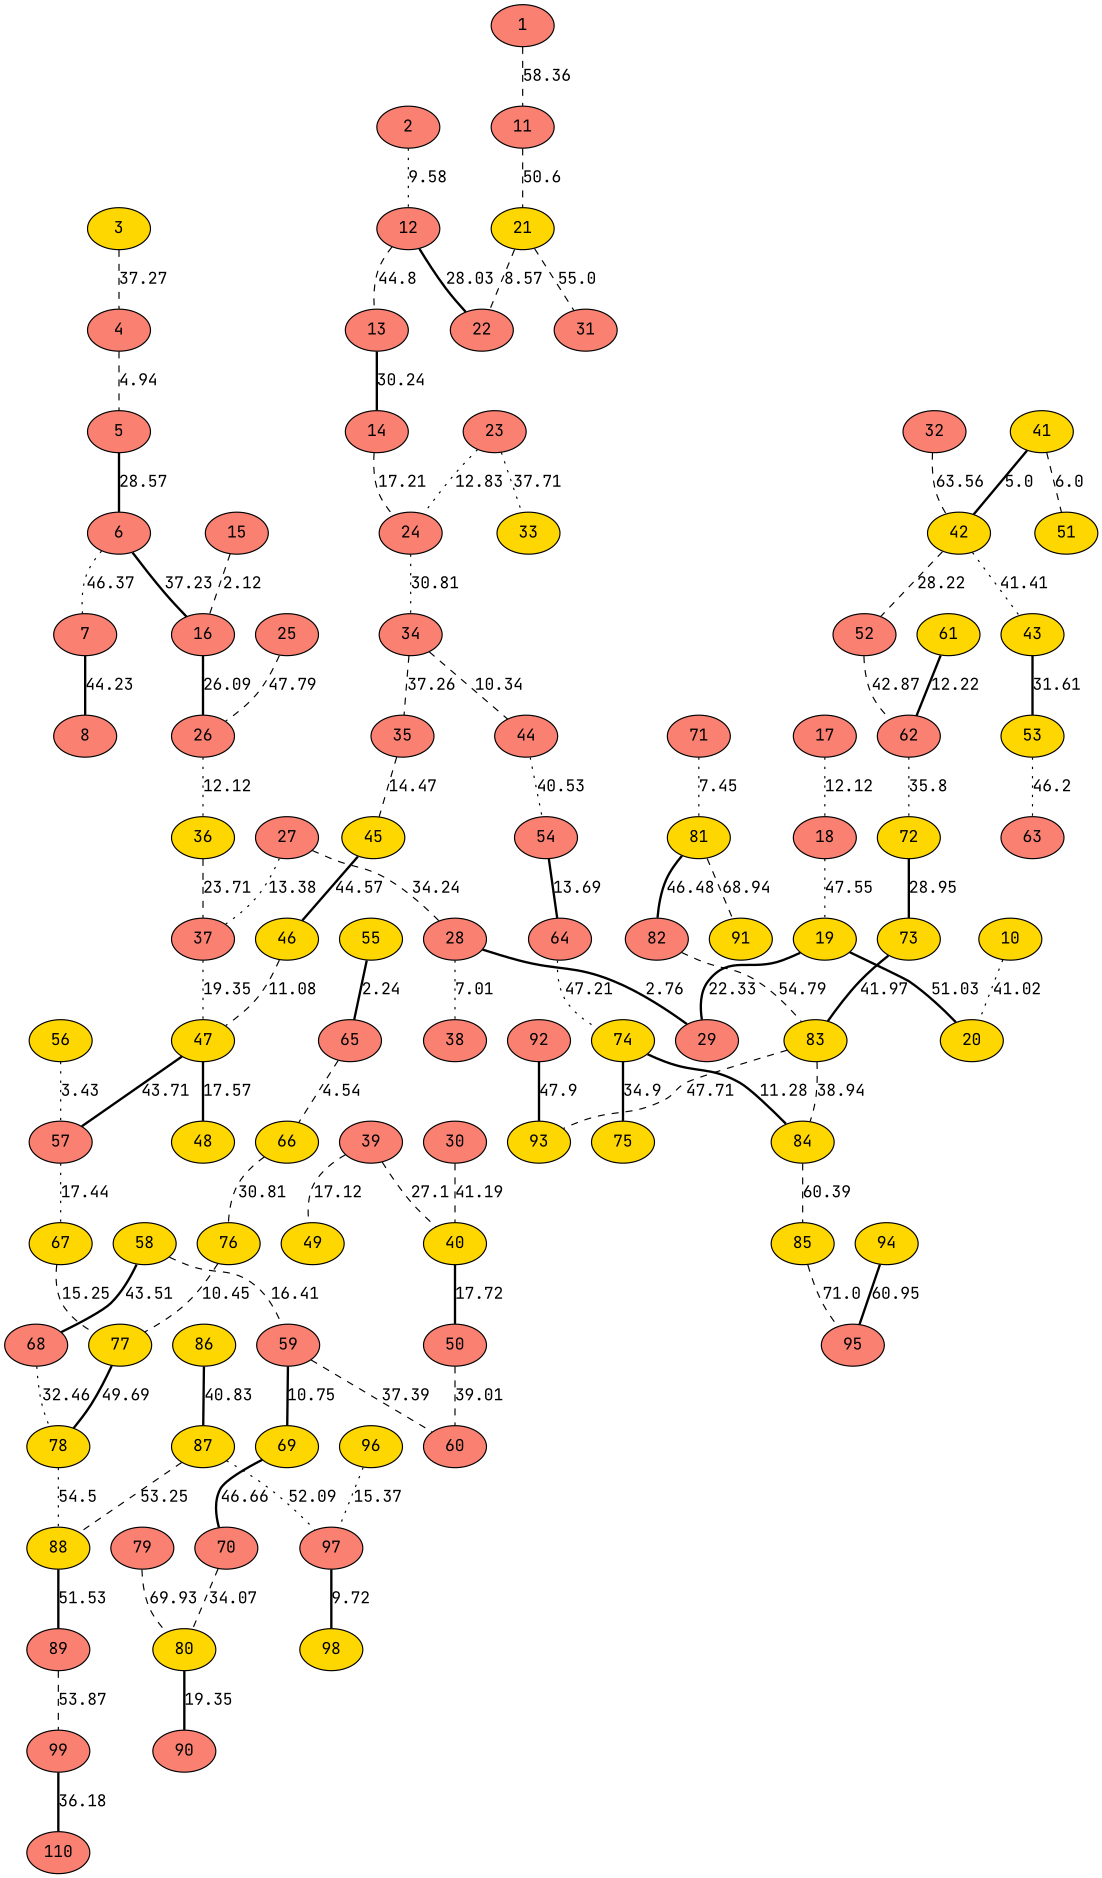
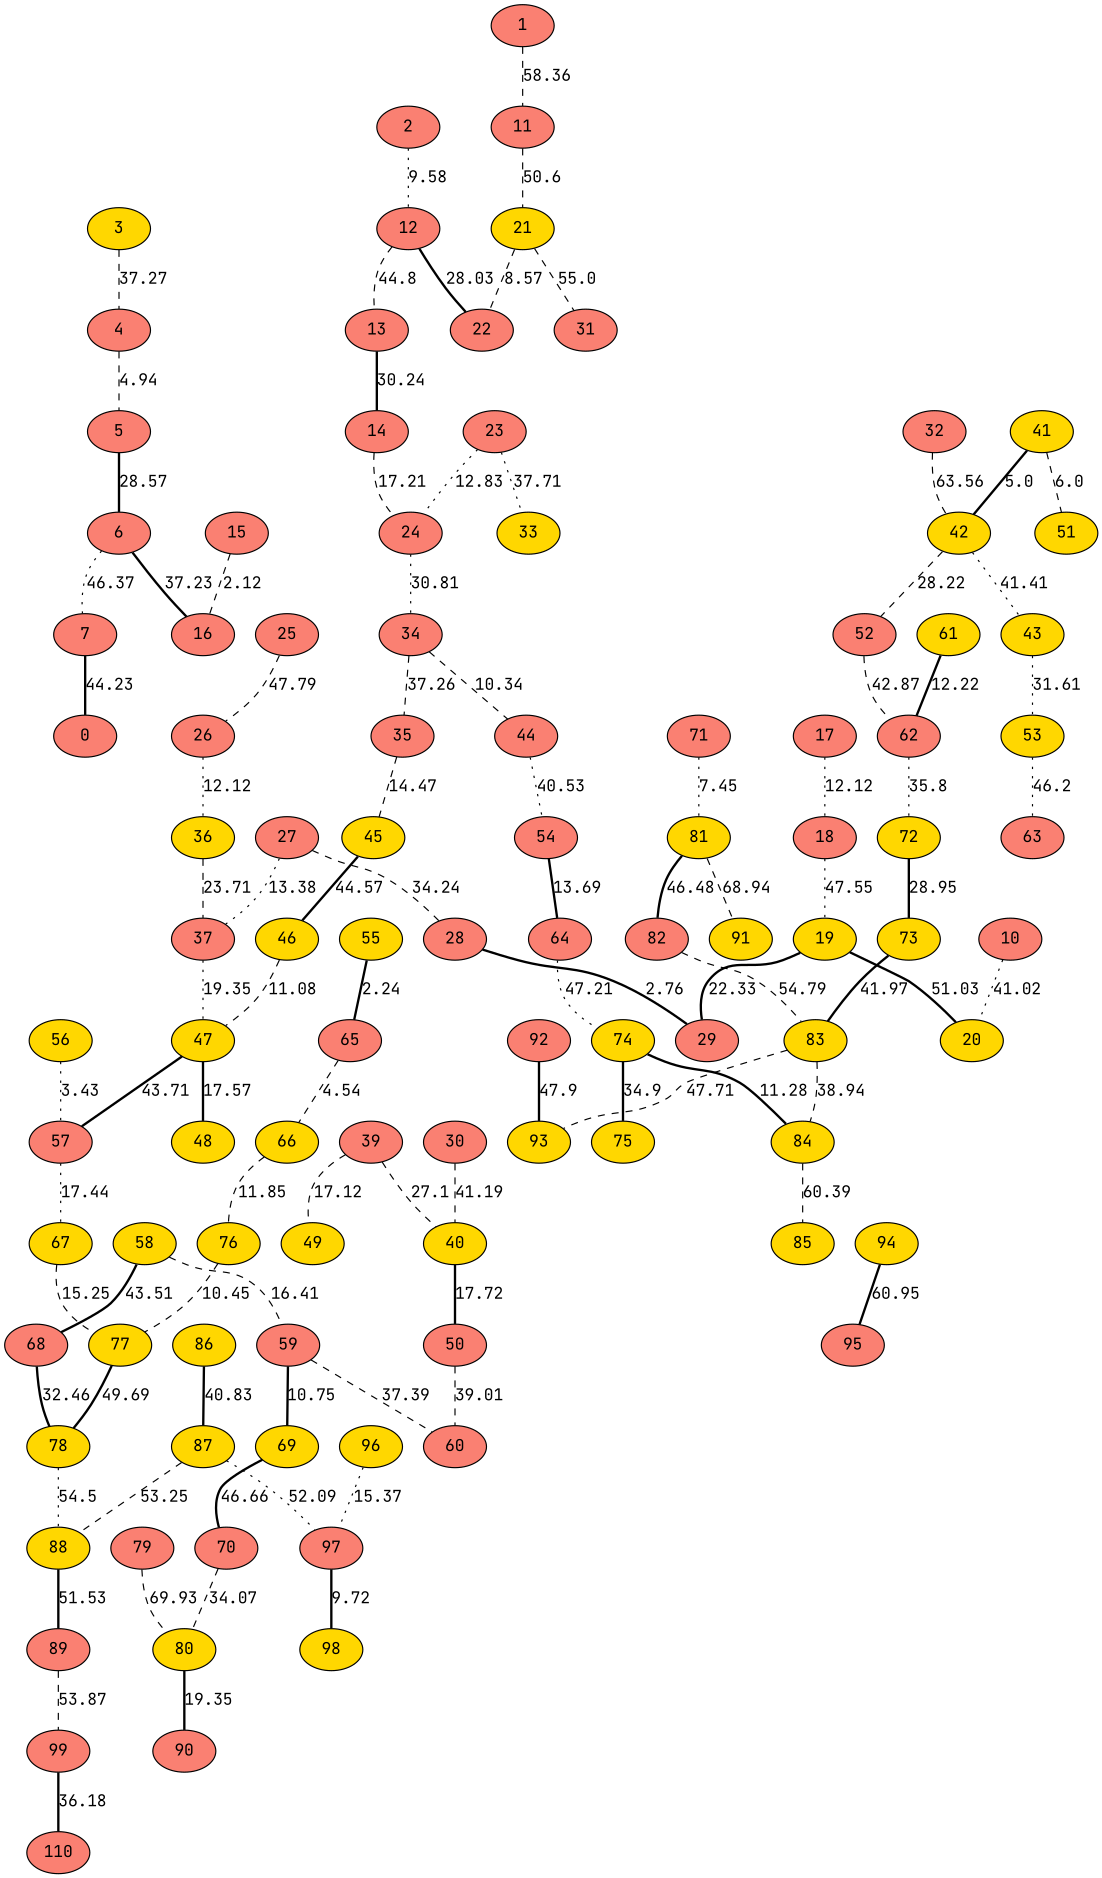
  graph {
    fontname="JetBrains Mono"
    node [fillcolor=salmon fontname="JetBrains Mono" style=filled]
    edge [fontname="JetBrains Mono" style=dashed]
    15
    16
    26
    36 [fillcolor=gold]
    55 [fillcolor=gold]
    65
    66 [fillcolor=gold]
    76 [fillcolor=gold]
    28
    29
-   38
    56 [fillcolor=gold]
    57
    67 [fillcolor=gold]
    77 [fillcolor=gold]
    4
    5
    6
    7
    41 [fillcolor=gold]
    42 [fillcolor=gold]
    51 [fillcolor=gold]
    52
    43 [fillcolor=gold]
    62
    53 [fillcolor=gold]
    81 [fillcolor=gold]
    71
    82
    91 [fillcolor=gold]
    83 [fillcolor=gold]
    21 [fillcolor=gold]
    22
    31
    19 [fillcolor=gold]
    20 [fillcolor=gold]
    2
    12
    13
    14
    98 [fillcolor=gold]
    97
    34
    44
    35
    54
    45 [fillcolor=gold]
    64
    37
    47 [fillcolor=gold]
    78 [fillcolor=gold]
    88 [fillcolor=gold]
    69 [fillcolor=gold]
    59
    60
    70
    80 [fillcolor=gold]
    46 [fillcolor=gold]
    48 [fillcolor=gold]
    74 [fillcolor=gold]
    84 [fillcolor=gold]
    75 [fillcolor=gold]
    85 [fillcolor=gold]
    95
    17
    18
    61 [fillcolor=gold]
    72 [fillcolor=gold]
    73 [fillcolor=gold]
    23
    24
    33 [fillcolor=gold]
    27
    96 [fillcolor=gold]
    58 [fillcolor=gold]
    68
    49 [fillcolor=gold]
    39
    40 [fillcolor=gold]
    50
    90
-   8
+   8 [label=0]
    93 [fillcolor=gold]
    63
    89
    n86 [label=110]
    99
    3 [fillcolor=gold]
    86 [fillcolor=gold]
    87 [fillcolor=gold]
-   10 [fillcolor=gold]
+   10
    30
    25
    92
    11
    1
    94 [fillcolor=gold]
    32
    79
    15 -- 16 [label=2.12]
-   16 -- 26 [label=26.09 style=bold]
    26 -- 36 [label=12.12 style=dotted]
    36 -- 37 [label=23.71]
    55 -- 65 [label=2.24 style=bold]
    65 -- 66 [label=4.54]
-   66 -- 76 [label=30.81]
+   66 -- 76 [label=11.85]
    76 -- 77 [label=10.45]
    28 -- 29 [label=2.76 style=bold]
-   28 -- 38 [label=7.01 style=dotted]
    56 -- 57 [label=3.43 style=dotted]
    57 -- 67 [label=17.44 style=dotted]
    67 -- 77 [label=15.25]
    77 -- 78 [label=49.69 style=bold]
    4 -- 5 [label=4.94]
    5 -- 6 [label=28.57 style=bold]
    6 -- 16 [label=37.23 style=bold]
    6 -- 7 [label=46.37 style=dotted]
    7 -- 8 [label=44.23 style=bold]
    41 -- 42 [label=5.0 style=bold]
    41 -- 51 [label=6.0]
    42 -- 52 [label=28.22]
    42 -- 43 [label=41.41 style=dotted]
    52 -- 62 [label=42.87]
-   43 -- 53 [label=31.61 style=bold]
+   43 -- 53 [label=31.61 style=dotted]
    62 -- 72 [label=35.8 style=dotted]
    53 -- 63 [label=46.2 style=dotted]
    81 -- 82 [label=46.48 style=bold]
    81 -- 91 [label=68.94]
    71 -- 81 [label=7.45 style=dotted]
    82 -- 83 [label=54.79]
    83 -- 84 [label=38.94]
    83 -- 93 [label=47.71]
    21 -- 22 [label=8.57]
    21 -- 31 [label=55.0]
    19 -- 29 [label=22.33 style=bold]
    19 -- 20 [label=51.03 style=bold]
    2 -- 12 [label=9.58 style=dotted]
    12 -- 22 [label=28.03 style=bold]
    12 -- 13 [label=44.8]
    13 -- 14 [label=30.24 style=bold]
    14 -- 24 [label=17.21]
    97 -- 98 [label=9.72 style=bold]
    34 -- 44 [label=10.34]
    34 -- 35 [label=37.26]
    44 -- 54 [label=40.53 style=dotted]
    35 -- 45 [label=14.47]
    54 -- 64 [label=13.69 style=bold]
    45 -- 46 [label=44.57 style=bold]
    64 -- 74 [label=47.21 style=dotted]
    37 -- 47 [label=19.35 style=dotted]
    47 -- 57 [label=43.71 style=bold]
    47 -- 48 [label=17.57 style=bold]
    78 -- 88 [label=54.5 style=dotted]
    88 -- 89 [label=51.53 style=bold]
    69 -- 70 [label=46.66 style=bold]
    59 -- 69 [label=10.75 style=bold]
    59 -- 60 [label=37.39]
    70 -- 80 [label=34.07]
    80 -- 90 [label=19.35 style=bold]
    46 -- 47 [label=11.08]
    74 -- 84 [label=11.28 style=bold]
    74 -- 75 [label=34.9 style=bold]
    84 -- 85 [label=60.39]
-   85 -- 95 [label=71.0]
    17 -- 18 [label=12.12 style=dotted]
    18 -- 19 [label=47.55 style=dotted]
    61 -- 62 [label=12.22 style=bold]
    72 -- 73 [label=28.95 style=bold]
    73 -- 83 [label=41.97 style=bold]
    23 -- 24 [label=12.83 style=dotted]
    23 -- 33 [label=37.71 style=dotted]
    24 -- 34 [label=30.81 style=dotted]
    27 -- 28 [label=34.24]
    27 -- 37 [label=13.38 style=dotted]
    96 -- 97 [label=15.37 style=dotted]
    58 -- 59 [label=16.41]
    58 -- 68 [label=43.51 style=bold]
-   68 -- 78 [label=32.46 style=dotted]
+   68 -- 78 [label=32.46 style=bold]
    39 -- 49 [label=17.12]
    39 -- 40 [label=27.1]
    40 -- 50 [label=17.72 style=bold]
    50 -- 60 [label=39.01]
    89 -- 99 [label=53.87]
    99 -- n86 [label=36.18 style=bold]
    3 -- 4 [label=37.27]
    86 -- 87 [label=40.83 style=bold]
    87 -- 97 [label=52.09 style=dotted]
    87 -- 88 [label=53.25]
    10 -- 20 [label=41.02 style=dotted]
    30 -- 40 [label=41.19]
    25 -- 26 [label=47.79]
    92 -- 93 [label=47.9 style=bold]
    11 -- 21 [label=50.6]
    1 -- 11 [label=58.36]
    94 -- 95 [label=60.95 style=bold]
    32 -- 42 [label=63.56]
    79 -- 80 [label=69.93]
  }
